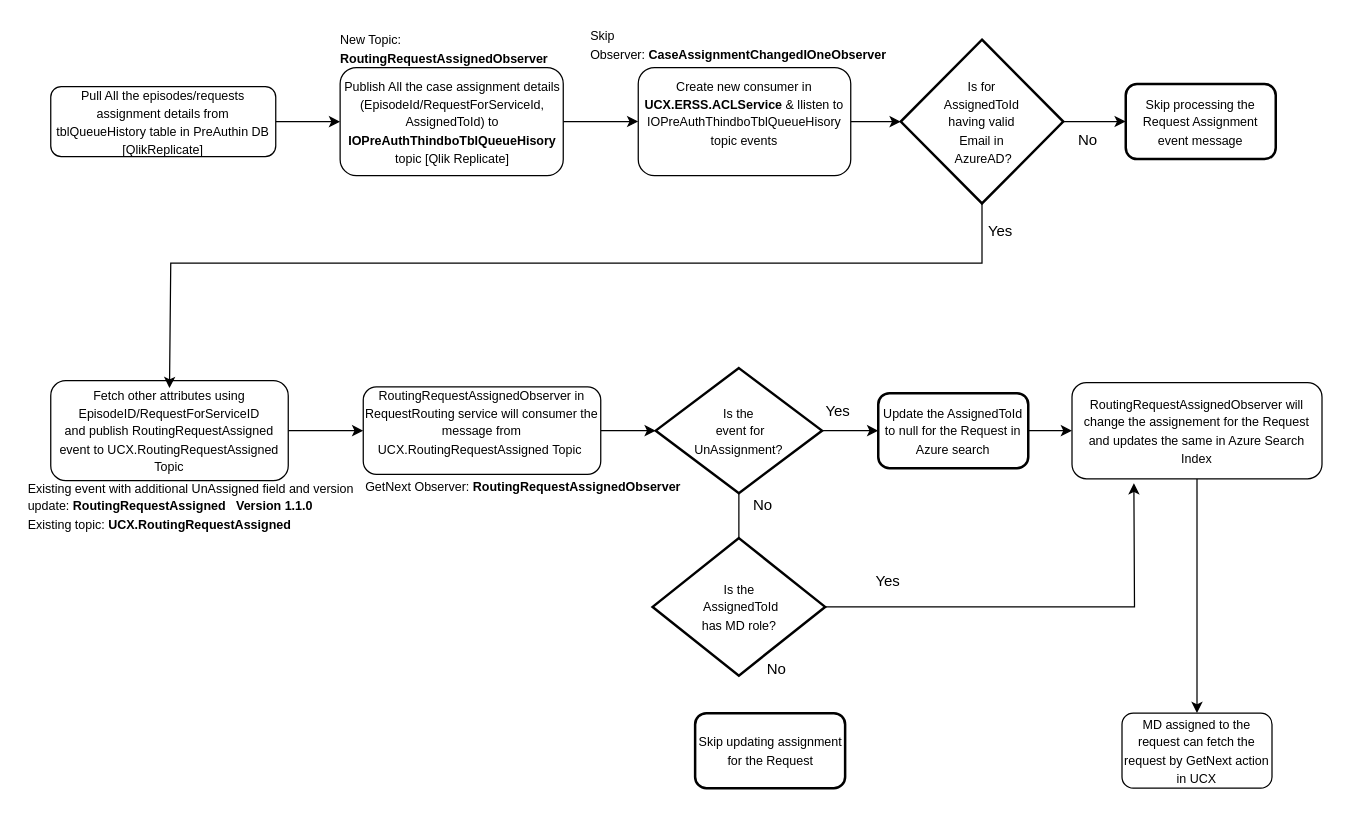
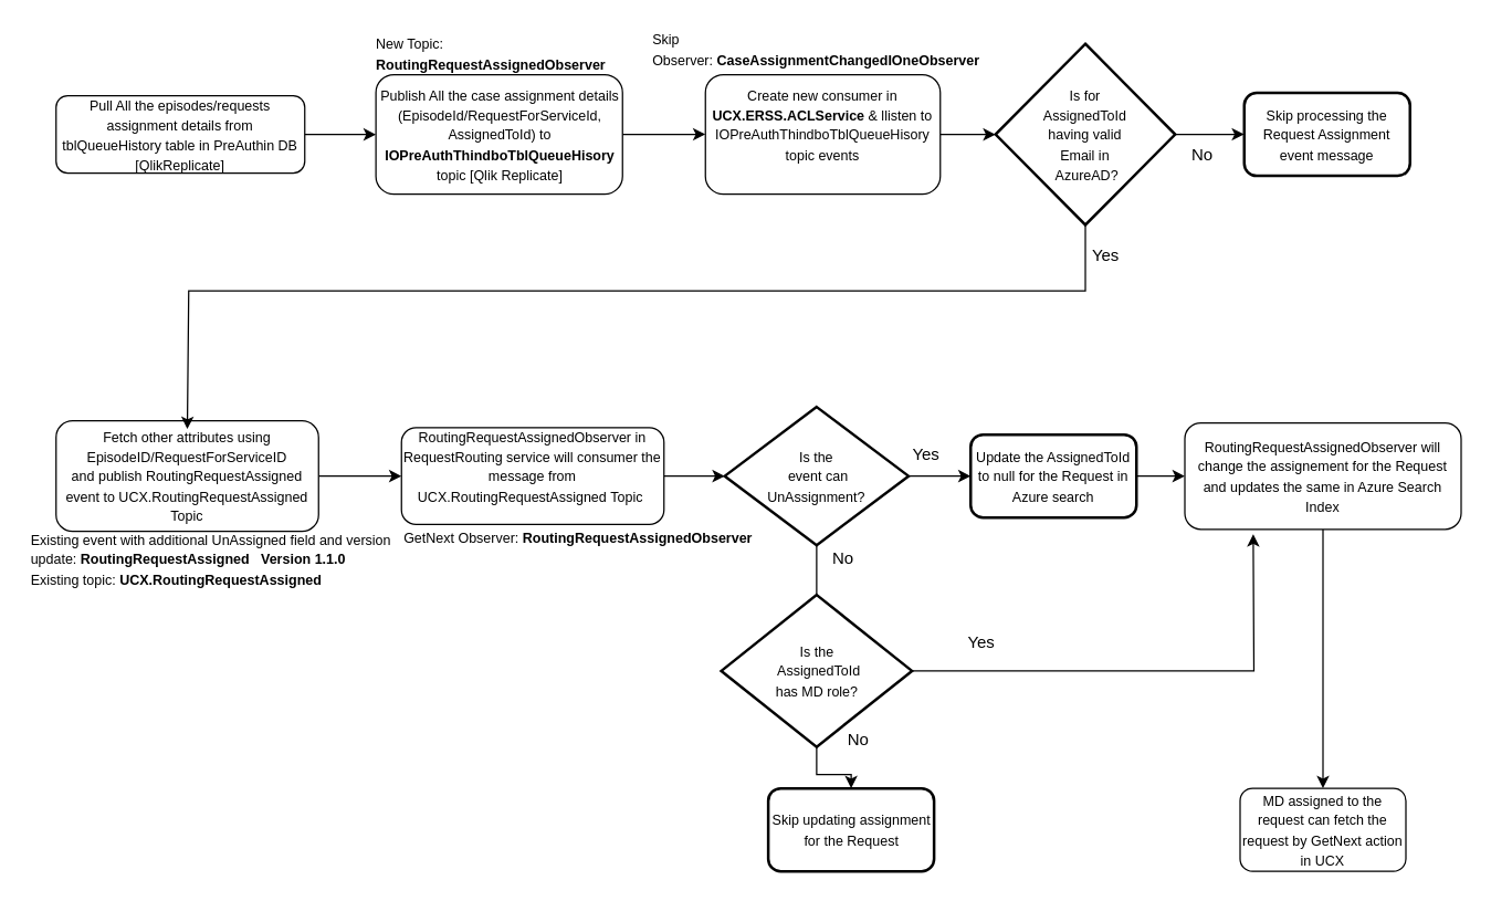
  <mxCell id="0" />
  <mxCell id="1" parent="0" />
  <mxCell id="2" value="" style="edgeStyle=orthogonalEdgeStyle;rounded=0;orthogonalLoop=1;jettySize=auto;html=1;" parent="1" source="3" target="5" edge="1"><mxGeometry relative="1" as="geometry" /></mxCell>
  <mxCell id="3" value="&lt;font style=&quot;font-size: 10px;&quot;&gt;Pull All the episodes/requests assignment details from tblQueueHistory table in PreAuthin DB [QlikReplicate]&lt;/font&gt;" style="rounded=1;whiteSpace=wrap;html=1;fontSize=12;glass=0;strokeWidth=1;shadow=0;" parent="1" vertex="1"><mxGeometry x="40" y="68.75" width="180" height="56" as="geometry" /></mxCell>
  <mxCell id="4" value="" style="edgeStyle=orthogonalEdgeStyle;rounded=0;orthogonalLoop=1;jettySize=auto;html=1;" parent="1" source="5" target="9" edge="1"><mxGeometry relative="1" as="geometry" /></mxCell>
  <mxCell id="5" value="&lt;font style=&quot;font-size: 10px;&quot;&gt;Publish All the case assignment details (EpisodeId/RequestForServiceId,&lt;br&gt;AssignedToId)&amp;nbsp;to &lt;b&gt;IOPreAuthThindboTblQueueHisory&lt;br&gt;&lt;/b&gt;topic [Qlik Replicate]&lt;/font&gt;" style="rounded=1;whiteSpace=wrap;html=1;fontSize=12;glass=0;strokeWidth=1;shadow=0;" parent="1" vertex="1"><mxGeometry x="271.5" y="53.5" width="178.5" height="86.5" as="geometry" /></mxCell>
  <mxCell id="6" value="" style="edgeStyle=orthogonalEdgeStyle;rounded=0;orthogonalLoop=1;jettySize=auto;html=1;" parent="1" source="7" target="19" edge="1"><mxGeometry relative="1" as="geometry" /></mxCell>
  <mxCell id="7" value="&lt;font style=&quot;font-size: 10px;&quot;&gt;Fetch other attributes using EpisodeID/RequestForServiceID &lt;br&gt;and publish RoutingRequestAssigned event to UCX.RoutingRequestAssigned&lt;br&gt;Topic&lt;/font&gt;" style="rounded=1;whiteSpace=wrap;html=1;fontSize=12;glass=0;strokeWidth=1;shadow=0;" parent="1" vertex="1"><mxGeometry x="40" y="304" width="190" height="80" as="geometry" /></mxCell>
  <mxCell id="8" value="" style="edgeStyle=orthogonalEdgeStyle;rounded=0;orthogonalLoop=1;jettySize=auto;html=1;" parent="1" source="9" target="15" edge="1"><mxGeometry relative="1" as="geometry" /></mxCell>
  <mxCell id="9" value="&lt;font style=&quot;font-size: 10px;&quot;&gt;Create new consumer in &lt;b&gt;UCX.ERSS.ACLService &lt;/b&gt;&amp;amp; llisten to IOPreAuthThindboTblQueueHisory topic events&lt;br&gt;&lt;/font&gt;&amp;nbsp;" style="rounded=1;whiteSpace=wrap;html=1;fontSize=12;glass=0;strokeWidth=1;shadow=0;" parent="1" vertex="1"><mxGeometry x="510" y="53.5" width="170" height="86.5" as="geometry" /></mxCell>
  <mxCell id="10" value="&lt;div style=&quot;text-align: left;&quot;&gt;&lt;span style=&quot;font-size: 10px; background-color: initial;&quot;&gt;New Topic:&amp;nbsp;&lt;/span&gt;&lt;/div&gt;&lt;b style=&quot;border-color: var(--border-color);&quot;&gt;&lt;font style=&quot;font-size: 10px;&quot;&gt;RoutingRequestAssignedObserver&lt;/font&gt;&lt;/b&gt;&lt;font style=&quot;font-size: 10px;&quot;&gt;&lt;div style=&quot;text-align: left;&quot;&gt;&lt;br&gt;&lt;/div&gt;&lt;/font&gt;" style="text;html=1;strokeColor=none;fillColor=none;align=center;verticalAlign=middle;whiteSpace=wrap;rounded=0;" parent="1" vertex="1"><mxGeometry x="225" y="20" width="260" height="47" as="geometry" /></mxCell>
  <mxCell id="11" value="&lt;font style=&quot;font-size: 10px;&quot;&gt;&lt;font style=&quot;&quot;&gt;GetNext Observer:&amp;nbsp;&lt;/font&gt;&lt;b&gt;RoutingRequestAssignedObserver&lt;/b&gt;&lt;/font&gt;" style="text;html=1;strokeColor=none;fillColor=none;align=left;verticalAlign=middle;whiteSpace=wrap;rounded=0;" parent="1" vertex="1"><mxGeometry x="290" y="374" width="270" height="30" as="geometry" /></mxCell>
  <mxCell id="12" value="&lt;font style=&quot;font-size: 10px;&quot;&gt;&lt;font style=&quot;&quot;&gt;&lt;font style=&quot;&quot;&gt;Existing event with additional UnAssigned field and version update:&amp;nbsp;&lt;/font&gt;&lt;/font&gt;&lt;b&gt;RoutingRequestAssigned&amp;nbsp; &amp;nbsp;Version 1.1.0&lt;/b&gt;&lt;br&gt;Existing topic:&lt;b&gt; UCX.&lt;/b&gt;&lt;b style=&quot;border-color: var(--border-color);&quot;&gt;RoutingRequestAssigned&lt;/b&gt;&lt;b&gt;&lt;br&gt;&lt;/b&gt;&lt;/font&gt;" style="text;html=1;strokeColor=none;fillColor=none;align=left;verticalAlign=middle;whiteSpace=wrap;rounded=0;" parent="1" vertex="1"><mxGeometry x="20" y="389" width="270" height="30" as="geometry" /></mxCell>
  <mxCell id="13" value="" style="edgeStyle=orthogonalEdgeStyle;rounded=0;orthogonalLoop=1;jettySize=auto;html=1;" parent="1" source="15" target="16" edge="1"><mxGeometry relative="1" as="geometry" /></mxCell>
  <mxCell id="14" style="edgeStyle=orthogonalEdgeStyle;rounded=0;orthogonalLoop=1;jettySize=auto;html=1;exitX=0.5;exitY=1;exitDx=0;exitDy=0;exitPerimeter=0;" parent="1" source="15" edge="1"><mxGeometry relative="1" as="geometry"><mxPoint x="720" y="171.8" as="sourcePoint" /><mxPoint x="135" y="310" as="targetPoint" /><Array as="points"><mxPoint x="785" y="210" /><mxPoint x="136" y="210" /></Array></mxGeometry></mxCell>
  <mxCell id="15" value="&lt;font style=&quot;font-size: 10px;&quot;&gt;Is for &lt;br&gt;AssignedToId &lt;br&gt;having valid &lt;br&gt;Email in&lt;br&gt;&amp;nbsp;AzureAD?&lt;/font&gt;" style="strokeWidth=2;html=1;shape=mxgraph.flowchart.decision;whiteSpace=wrap;" parent="1" vertex="1"><mxGeometry x="720" y="31.25" width="130" height="131" as="geometry" /></mxCell>
  <mxCell id="16" value="&lt;font style=&quot;font-size: 10px;&quot;&gt;Skip processing the Request Assignment event message&lt;/font&gt;" style="rounded=1;whiteSpace=wrap;html=1;strokeWidth=2;" parent="1" vertex="1"><mxGeometry x="900" y="66.75" width="120" height="60" as="geometry" /></mxCell>
  <mxCell id="17" value="No" style="text;html=1;strokeColor=none;fillColor=none;align=center;verticalAlign=middle;whiteSpace=wrap;rounded=0;" parent="1" vertex="1"><mxGeometry x="580" y="389" width="60" height="30" as="geometry" /></mxCell>
  <mxCell id="18" value="" style="edgeStyle=orthogonalEdgeStyle;rounded=0;orthogonalLoop=1;jettySize=auto;html=1;" parent="1" source="19" target="24" edge="1"><mxGeometry relative="1" as="geometry" /></mxCell>
  <mxCell id="19" value="&lt;font style=&quot;font-size: 10px;&quot;&gt;RoutingRequestAssignedObserver in RequestRouting service will consumer the message from UCX.RoutingRequestAssigned&amp;nbsp;Topic&amp;nbsp;&lt;br&gt;&amp;nbsp;&lt;/font&gt;" style="rounded=1;whiteSpace=wrap;html=1;fontSize=12;glass=0;strokeWidth=1;shadow=0;" parent="1" vertex="1"><mxGeometry x="290" y="309" width="190" height="70" as="geometry" /></mxCell>
  <mxCell id="20" value="No" style="text;html=1;strokeColor=none;fillColor=none;align=center;verticalAlign=middle;whiteSpace=wrap;rounded=0;" parent="1" vertex="1"><mxGeometry x="840" y="96.75" width="60" height="30" as="geometry" /></mxCell>
  <mxCell id="21" value="Yes" style="text;html=1;strokeColor=none;fillColor=none;align=center;verticalAlign=middle;whiteSpace=wrap;rounded=0;" parent="1" vertex="1"><mxGeometry x="770" y="170" width="60" height="30" as="geometry" /></mxCell>
  <mxCell id="22" value="" style="edgeStyle=orthogonalEdgeStyle;rounded=0;orthogonalLoop=1;jettySize=auto;html=1;" parent="1" source="24" target="33" edge="1"><mxGeometry relative="1" as="geometry" /></mxCell>
  <mxCell id="23" value="" style="edgeStyle=orthogonalEdgeStyle;rounded=0;orthogonalLoop=1;jettySize=auto;html=1;endArrow=none;" parent="1" source="24" target="27" edge="1"><mxGeometry relative="1" as="geometry" /></mxCell>
- <mxCell id="24" value="&lt;font style=&quot;font-size: 10px;&quot;&gt;Is the&lt;br&gt;&amp;nbsp;event for &lt;br&gt;UnAssignment?&lt;/font&gt;" style="strokeWidth=2;html=1;shape=mxgraph.flowchart.decision;whiteSpace=wrap;" parent="1" vertex="1"><mxGeometry x="524" y="294" width="133" height="100" as="geometry" /></mxCell>
+ <mxCell id="24" value="&lt;font style=&quot;font-size: 10px;&quot;&gt;Is the&lt;br&gt;&amp;nbsp;event can &lt;br&gt;UnAssignment?&lt;/font&gt;" style="strokeWidth=2;html=1;shape=mxgraph.flowchart.decision;whiteSpace=wrap;" parent="1" vertex="1"><mxGeometry x="524" y="294" width="133" height="100" as="geometry" /></mxCell>
  <mxCell id="25" style="edgeStyle=orthogonalEdgeStyle;rounded=0;orthogonalLoop=1;jettySize=auto;html=1;entryX=0.25;entryY=1;entryDx=0;entryDy=0;" parent="1" source="27" edge="1"><mxGeometry relative="1" as="geometry"><mxPoint x="906.5" y="386" as="targetPoint" /></mxGeometry></mxCell>
+ <mxCell id="26" value="" style="edgeStyle=orthogonalEdgeStyle;rounded=0;orthogonalLoop=1;jettySize=auto;html=1;" parent="1" source="27" target="31" edge="1"><mxGeometry relative="1" as="geometry" /></mxCell>
  <mxCell id="27" value="&lt;font style=&quot;font-size: 10px;&quot;&gt;Is the&lt;br&gt;&amp;nbsp;AssignedToId &lt;br&gt;has MD role?&lt;/font&gt;" style="strokeWidth=2;html=1;shape=mxgraph.flowchart.decision;whiteSpace=wrap;" parent="1" vertex="1"><mxGeometry x="521.5" y="430" width="138" height="110" as="geometry" /></mxCell>
  <mxCell id="28" value="" style="edgeStyle=orthogonalEdgeStyle;rounded=0;orthogonalLoop=1;jettySize=auto;html=1;" parent="1" source="29" target="30" edge="1"><mxGeometry relative="1" as="geometry" /></mxCell>
  <mxCell id="29" value="&lt;font style=&quot;font-size: 10px;&quot;&gt;RoutingRequestAssignedObserver will change the assignement for the Request and updates the same in Azure Search Index&lt;/font&gt;" style="rounded=1;whiteSpace=wrap;html=1;fontSize=12;glass=0;strokeWidth=1;shadow=0;" parent="1" vertex="1"><mxGeometry x="857" y="305.5" width="200" height="77" as="geometry" /></mxCell>
  <mxCell id="30" value="&lt;font style=&quot;font-size: 10px;&quot;&gt;MD assigned to the request can fetch the request by GetNext action in UCX&lt;/font&gt;" style="rounded=1;whiteSpace=wrap;html=1;" parent="1" vertex="1"><mxGeometry x="897" y="570" width="120" height="60" as="geometry" /></mxCell>
  <mxCell id="31" value="&lt;font style=&quot;font-size: 10px;&quot;&gt;Skip updating assignment for the Request&lt;/font&gt;" style="rounded=1;whiteSpace=wrap;html=1;strokeWidth=2;" parent="1" vertex="1"><mxGeometry x="555.5" y="570" width="120" height="60" as="geometry" /></mxCell>
  <mxCell id="32" value="" style="edgeStyle=orthogonalEdgeStyle;rounded=0;orthogonalLoop=1;jettySize=auto;html=1;" parent="1" source="33" target="29" edge="1"><mxGeometry relative="1" as="geometry" /></mxCell>
  <mxCell id="33" value="&lt;font style=&quot;font-size: 10px;&quot;&gt;Update the AssignedToId to null for the Request in Azure search&lt;/font&gt;" style="rounded=1;whiteSpace=wrap;html=1;strokeWidth=2;" parent="1" vertex="1"><mxGeometry x="702" y="314" width="120" height="60" as="geometry" /></mxCell>
  <mxCell id="34" value="&lt;font style=&quot;font-size: 10px;&quot;&gt;Skip Observer:&amp;nbsp;&lt;b style=&quot;border-color: var(--border-color); background-color: initial;&quot;&gt;CaseAssignmentChangedIOneObserver&lt;/b&gt;&lt;/font&gt;" style="text;html=1;strokeColor=none;fillColor=none;align=left;verticalAlign=middle;whiteSpace=wrap;rounded=0;" parent="1" vertex="1"><mxGeometry x="470" y="20" width="250" height="30" as="geometry" /></mxCell>
  <mxCell id="35" value="No" style="text;html=1;strokeColor=none;fillColor=none;align=center;verticalAlign=middle;whiteSpace=wrap;rounded=0;" parent="1" vertex="1"><mxGeometry x="590.5" y="520" width="60" height="30" as="geometry" /></mxCell>
  <mxCell id="36" value="Yes" style="text;html=1;strokeColor=none;fillColor=none;align=center;verticalAlign=middle;whiteSpace=wrap;rounded=0;" parent="1" vertex="1"><mxGeometry x="640" y="314" width="60" height="30" as="geometry" /></mxCell>
  <mxCell id="37" value="Yes" style="text;html=1;strokeColor=none;fillColor=none;align=center;verticalAlign=middle;whiteSpace=wrap;rounded=0;" parent="1" vertex="1"><mxGeometry x="680" y="450" width="60" height="30" as="geometry" /></mxCell>
